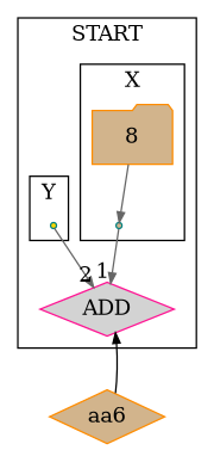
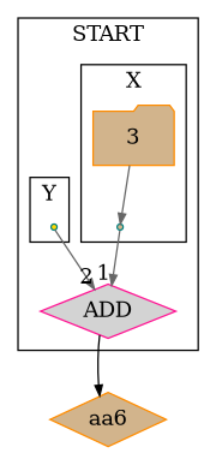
  digraph {
    color=hot_pink
    fontcolor=hot_pink
    fontname="Times-Roman"
    fontsize=14
    rankdir=TB
    node [color=darkorange fillcolor=tan fontcolor=black fontname="Times-Roman" fontsize=14 shape=diamond style=filled]
    edge [arrowsize=0.7 arrowtail=none color=gray40 fontcolor=black fontname="Times-Roman" fontsize=14]
    n1 [height=0.500000 label=aa6 orientation=270 width=0.750000]
    aa2 [color=teal height=0.055556 shape=point width=0.055556]
-   n3 [height=0.500000 label=8 shape=folder width=0.750000]
+   n3 [height=0.500000 label=3 shape=folder width=0.750000]
    aa5 [color=teal fillcolor=gold height=0.055556 shape=point width=0.055556]
    n5 [color=deeppink fillcolor=lightgrey height=0.500000 label=ADD width=0.750000]
    subgraph sub_1 {
      rank=max
      n1
    }
    subgraph cluster_2 {
      label=START
      n5
      subgraph cluster_3 {
        label=X
        subgraph sub_4 {
          label=X
          rank=max
          aa2
        }
        subgraph sub_5 {
          label=X
          rank=min
          n3
        }
      }
      subgraph cluster_6 {
        label=Y
        subgraph sub_7 {
          label=Y
          rank=max
          aa5
        }
      }
    }
    aa2 -> n5 [headlabel=1]
    n3 -> aa2
    aa5 -> n5 [headlabel=2]
-   n1 -> n5 [color=black]
+   n5 -> n1 [color=black]
  }
